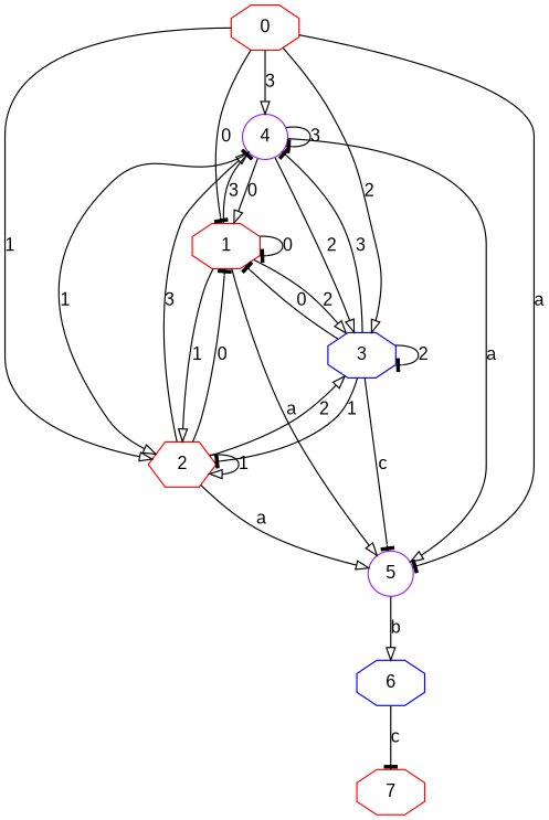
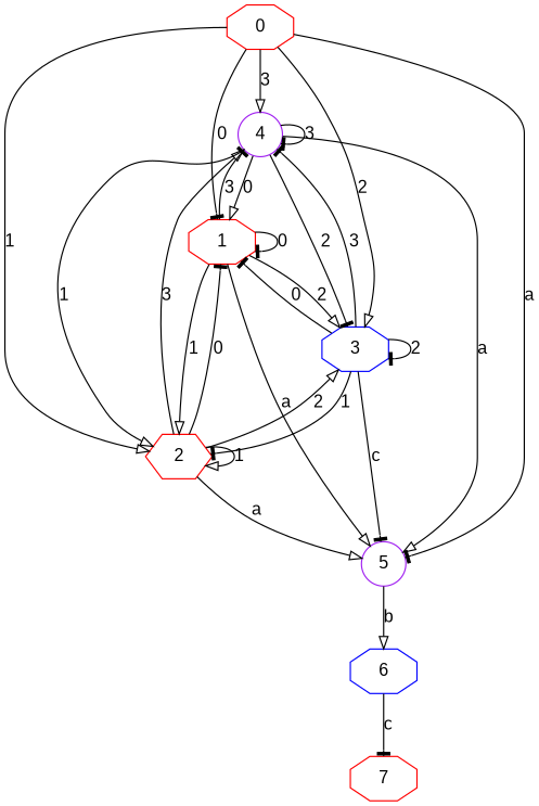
  digraph {
    fontname="Liberation Sans"
    node [color=red fontname="Liberation Sans" shape=octagon]
    edge [arrowhead=onormal fontname="Liberation Sans"]
    6 [color=blue]
    7
    4 [color=purple shape=circle]
    1
    5 [color=purple shape=circle]
    2 [shape=hexagon]
    3 [color=blue]
    0
    6 -> 7 [arrowhead=tee label=c]
    4 -> 4 [arrowhead=tee label=3]
    4 -> 1 [label=0]
    4 -> 5 [label=a]
    4 -> 2 [label=1]
-   4 -> 3 [label=2]
+   4 -> 3 [arrowhead=tee label=2]
    1 -> 4 [arrowhead=tee label=3]
    1 -> 1 [arrowhead=tee label=0]
    1 -> 5 [label=a]
    1 -> 2 [label=1]
    1 -> 3 [label=2]
    5 -> 6 [label=b]
    2 -> 4 [label=3]
    2 -> 1 [arrowhead=tee label=0]
    2 -> 5 [label=a]
    2 -> 2 [label=1]
    2 -> 3 [label=2]
    3 -> 4 [arrowhead=tee label=3]
    3 -> 1 [arrowhead=tee label=0]
    3 -> 5 [arrowhead=tee label=c]
    3 -> 2 [arrowhead=tee label=1]
    3 -> 3 [arrowhead=tee label=2]
    0 -> 4 [label=3]
    0 -> 1 [arrowhead=tee label=0]
    0 -> 5 [arrowhead=tee label=a]
    0 -> 2 [label=1]
    0 -> 3 [label=2]
  }
